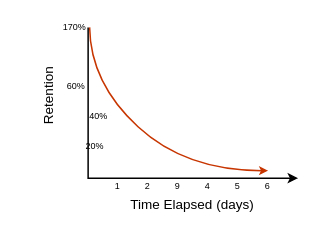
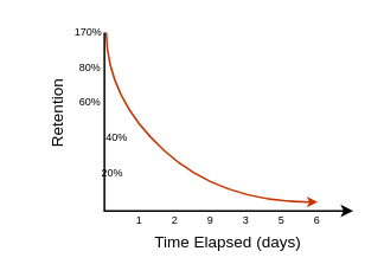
  <mxCell id="0" />
  <mxCell id="1" parent="0" />
  <mxCell id="2" value="" style="rounded=0;whiteSpace=wrap;html=1;strokeColor=none;" parent="1" vertex="1"><mxGeometry x="40" y="20" width="370" height="270" as="geometry" /></mxCell>
  <mxCell id="3" value="" style="endArrow=none;html=1;strokeWidth=2;strokeColor=none;endFill=0;" parent="1" edge="1"><mxGeometry width="50" height="50" relative="1" as="geometry"><mxPoint x="117" y="237" as="sourcePoint" /><mxPoint x="117" y="37" as="targetPoint" /></mxGeometry></mxCell>
  <mxCell id="4" value="" style="edgeStyle=segmentEdgeStyle;endArrow=classic;html=1;curved=0;rounded=0;endSize=8;startSize=8;strokeWidth=2;" parent="1" edge="1"><mxGeometry width="50" height="50" relative="1" as="geometry"><mxPoint x="117" y="36" as="sourcePoint" /><mxPoint x="397" y="237" as="targetPoint" /><Array as="points"><mxPoint x="117" y="237" /></Array></mxGeometry></mxCell>
  <mxCell id="5" value="" style="curved=1;endArrow=classic;html=1;strokeWidth=2;fillColor=#fa6800;strokeColor=#C73500;exitX=1;exitY=0.5;exitDx=0;exitDy=0;" parent="1" edge="1" source="12"><mxGeometry width="50" height="50" relative="1" as="geometry"><mxPoint x="127" y="37" as="sourcePoint" /><mxPoint x="357" y="227" as="targetPoint" /><Array as="points"><mxPoint x="120" y="110" /><mxPoint x="247" y="227" /></Array></mxGeometry></mxCell>
  <mxCell id="6" value="Retention" style="text;html=1;strokeColor=none;fillColor=none;align=center;verticalAlign=middle;whiteSpace=wrap;rounded=0;direction=east;rotation=-90;fontSize=18;" parent="1" vertex="1"><mxGeometry y="112" width="90" height="30" as="geometry" x="20" /></mxCell>
  <mxCell id="7" value="Time Elapsed (days)" style="text;html=1;strokeColor=none;fillColor=none;align=center;verticalAlign=middle;whiteSpace=wrap;rounded=0;direction=east;rotation=0;fontSize=18;" parent="1" vertex="1"><mxGeometry x="126" y="257" width="260" height="30" as="geometry" /></mxCell>
  <mxCell id="8" value="20%" style="text;html=1;strokeColor=none;fillColor=none;align=center;verticalAlign=middle;whiteSpace=wrap;rounded=0;fontSize=12;" parent="1" vertex="1"><mxGeometry x="111" y="183" width="30" height="24" as="geometry" /></mxCell>
  <mxCell id="9" value="40%" style="text;html=1;strokeColor=none;fillColor=none;align=center;verticalAlign=middle;whiteSpace=wrap;rounded=0;fontSize=12;" parent="1" vertex="1"><mxGeometry x="116" y="143" width="30" height="24" as="geometry" /></mxCell>
  <mxCell id="10" value="60%" style="text;html=1;strokeColor=none;fillColor=none;align=center;verticalAlign=middle;whiteSpace=wrap;rounded=0;fontSize=12;" parent="1" vertex="1"><mxGeometry x="86" y="103" width="30" height="24" as="geometry" /></mxCell>
+ <mxCell id="11" value="80%" style="text;html=1;strokeColor=none;fillColor=none;align=center;verticalAlign=middle;whiteSpace=wrap;rounded=0;fontSize=12;" parent="1" vertex="1"><mxGeometry x="86" y="64" width="30" height="24" as="geometry" /></mxCell>
  <mxCell id="12" value="170%" style="text;html=1;strokeColor=none;fillColor=none;align=center;verticalAlign=middle;whiteSpace=wrap;rounded=0;fontSize=12;" parent="1" vertex="1"><mxGeometry x="79" y="24" width="40" height="24" as="geometry" /></mxCell>
  <mxCell id="13" value="1" style="text;html=1;strokeColor=none;fillColor=none;align=center;verticalAlign=middle;whiteSpace=wrap;rounded=0;fontSize=12;" parent="1" vertex="1"><mxGeometry x="150" y="238" width="13" height="20" as="geometry" /></mxCell>
  <mxCell id="14" value="2" style="text;html=1;strokeColor=none;fillColor=none;align=center;verticalAlign=middle;whiteSpace=wrap;rounded=0;fontSize=12;" parent="1" vertex="1"><mxGeometry x="190" y="238" width="13" height="20" as="geometry" /></mxCell>
  <mxCell id="15" value="9" style="text;html=1;strokeColor=none;fillColor=none;align=center;verticalAlign=middle;whiteSpace=wrap;rounded=0;fontSize=12;" parent="1" vertex="1"><mxGeometry x="230" y="238" width="13" height="20" as="geometry" /></mxCell>
- <mxCell id="16" value="4" style="text;html=1;strokeColor=none;fillColor=none;align=center;verticalAlign=middle;whiteSpace=wrap;rounded=0;fontSize=12;" parent="1" vertex="1"><mxGeometry x="270" y="238" width="13" height="20" as="geometry" /></mxCell>
+ <mxCell id="16" value="3" style="text;html=1;strokeColor=none;fillColor=none;align=center;verticalAlign=middle;whiteSpace=wrap;rounded=0;fontSize=12;" parent="1" vertex="1"><mxGeometry x="270" y="238" width="13" height="20" as="geometry" /></mxCell>
  <mxCell id="17" value="5" style="text;html=1;strokeColor=none;fillColor=none;align=center;verticalAlign=middle;whiteSpace=wrap;rounded=0;fontSize=12;" parent="1" vertex="1"><mxGeometry x="310" y="238" width="13" height="20" as="geometry" /></mxCell>
  <mxCell id="18" value="6" style="text;html=1;strokeColor=none;fillColor=none;align=center;verticalAlign=middle;whiteSpace=wrap;rounded=0;fontSize=12;" parent="1" vertex="1"><mxGeometry x="350" y="238" width="13" height="20" as="geometry" /></mxCell>
